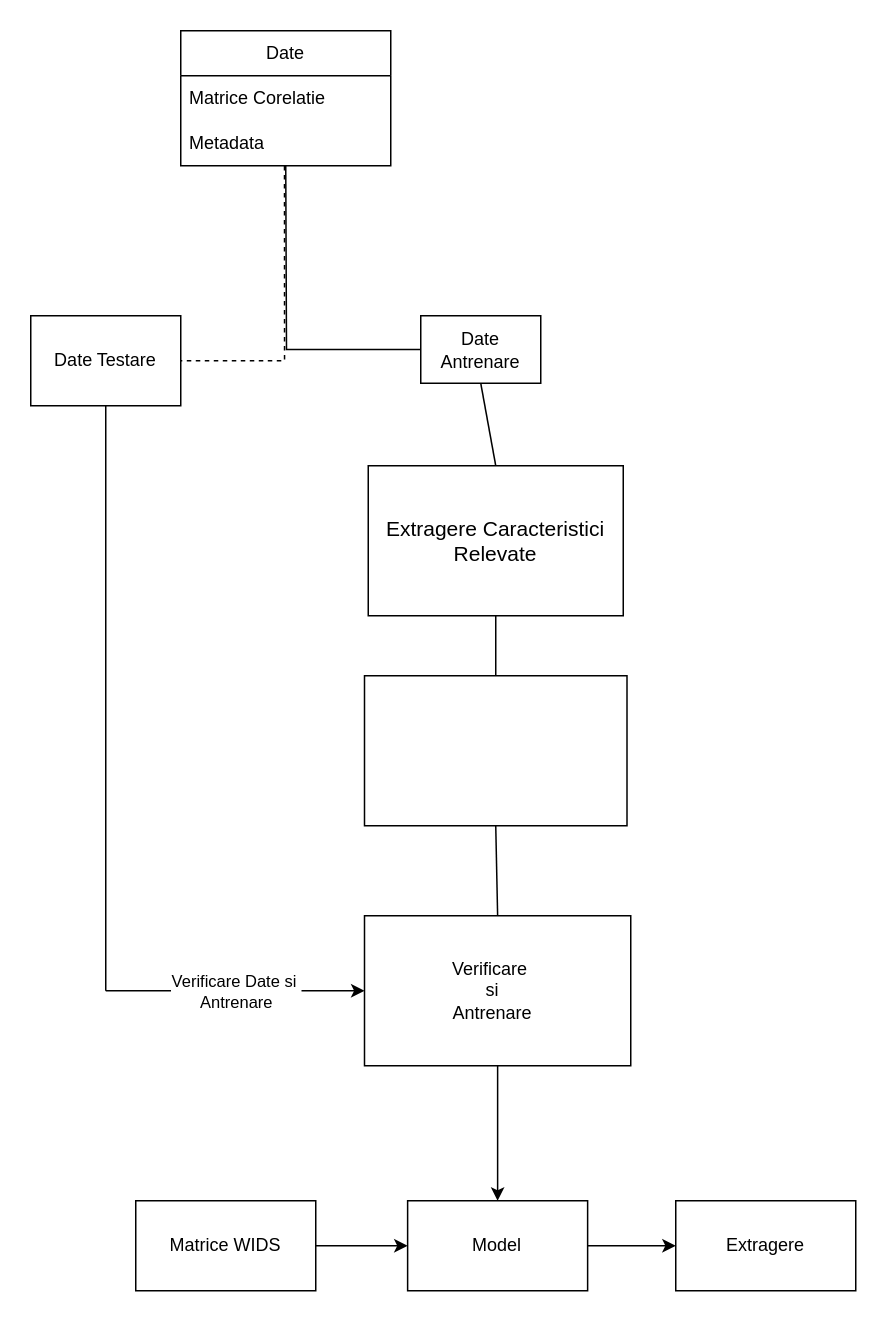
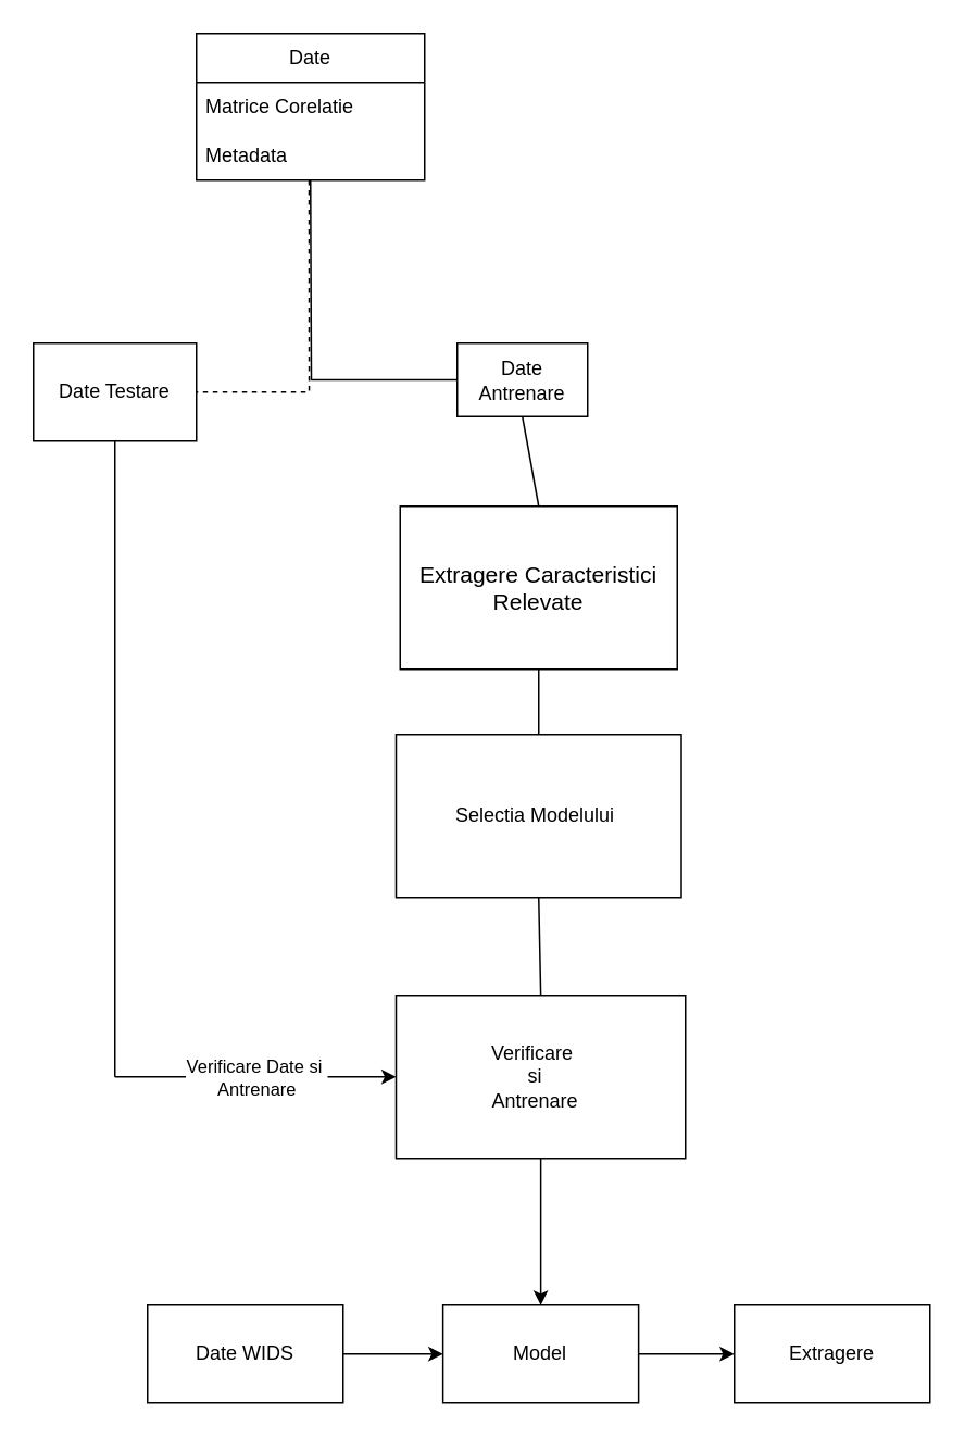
  <mxCell id="0" />
  <mxCell id="1" parent="0" />
  <mxCell id="2" value="Date" style="swimlane;fontStyle=0;childLayout=stackLayout;horizontal=1;startSize=30;horizontalStack=0;resizeParent=1;resizeParentMax=0;resizeLast=0;collapsible=1;marginBottom=0;whiteSpace=wrap;html=1;" vertex="1" parent="1"><mxGeometry x="120" y="20" width="140" height="90" as="geometry" /></mxCell>
  <mxCell id="3" value="Matrice Corelatie" style="text;strokeColor=none;fillColor=none;align=left;verticalAlign=middle;spacingLeft=4;spacingRight=4;overflow=hidden;points=[[0,0.5],[1,0.5]];portConstraint=eastwest;rotatable=0;whiteSpace=wrap;html=1;" vertex="1" parent="2"><mxGeometry y="30" width="140" height="30" as="geometry" /></mxCell>
  <mxCell id="4" value="Metadata" style="text;strokeColor=none;fillColor=none;align=left;verticalAlign=middle;spacingLeft=4;spacingRight=4;overflow=hidden;points=[[0,0.5],[1,0.5]];portConstraint=eastwest;rotatable=0;whiteSpace=wrap;html=1;" vertex="1" parent="2"><mxGeometry y="60" width="140" height="30" as="geometry" /></mxCell>
  <mxCell id="5" value="" style="rounded=0;whiteSpace=wrap;html=1;" vertex="1" parent="1"><mxGeometry x="245" y="310" width="170" height="100" as="geometry" /></mxCell>
  <mxCell id="6" value="&lt;span style=&quot;font-size: 14px;&quot;&gt;Extragere Caracteristici Relevate&lt;/span&gt;" style="text;html=1;strokeColor=none;fillColor=none;align=center;verticalAlign=middle;whiteSpace=wrap;rounded=0;" vertex="1" parent="1"><mxGeometry x="255" y="320" width="150" height="80" as="geometry" /></mxCell>
  <mxCell id="7" value="" style="edgeStyle=orthogonalEdgeStyle;sourcePerimeterSpacing=0;targetPerimeterSpacing=0;startArrow=none;endArrow=none;rounded=0;targetPortConstraint=eastwest;sourcePortConstraint=northsouth;curved=0;rounded=0;exitX=0.494;exitY=1.006;exitDx=0;exitDy=0;exitPerimeter=0;dashed=1;" edge="1" target="9" parent="1" source="4"><mxGeometry relative="1" as="geometry"><mxPoint x="170" y="130" as="sourcePoint" /></mxGeometry></mxCell>
  <mxCell id="8" value="" style="edgeStyle=orthogonalEdgeStyle;sourcePerimeterSpacing=0;targetPerimeterSpacing=0;startArrow=none;endArrow=none;rounded=0;targetPortConstraint=eastwest;sourcePortConstraint=northsouth;curved=0;rounded=0;" edge="1" target="10" parent="1"><mxGeometry relative="1" as="geometry"><mxPoint x="190" y="110" as="sourcePoint" /></mxGeometry></mxCell>
  <mxCell id="9" value="Date Testare" style="whiteSpace=wrap;html=1;align=center;verticalAlign=middle;treeFolding=1;treeMoving=1;" vertex="1" parent="1"><mxGeometry x="20" y="210" width="100" height="60" as="geometry" /></mxCell>
  <mxCell id="10" value="Date Antrenare" style="whiteSpace=wrap;html=1;align=center;verticalAlign=middle;treeFolding=1;treeMoving=1;" vertex="1" parent="1"><mxGeometry x="280" y="210" width="80" height="45" as="geometry" /></mxCell>
  <mxCell id="11" value="" style="endArrow=none;html=1;rounded=0;exitX=0.5;exitY=1;exitDx=0;exitDy=0;entryX=0.5;entryY=0;entryDx=0;entryDy=0;" edge="1" parent="1" source="10" target="5"><mxGeometry width="50" height="50" relative="1" as="geometry"><mxPoint x="540" y="265" as="sourcePoint" /><mxPoint x="590" y="215" as="targetPoint" /></mxGeometry></mxCell>
  <mxCell id="12" value="" style="rounded=0;whiteSpace=wrap;html=1;" vertex="1" parent="1"><mxGeometry x="242.5" y="450" width="175" height="100" as="geometry" /></mxCell>
+ <mxCell id="13" value="Selectia Modelului" style="text;html=1;strokeColor=none;fillColor=none;align=center;verticalAlign=middle;whiteSpace=wrap;rounded=0;" vertex="1" parent="1"><mxGeometry x="252.5" y="460" width="150" height="80" as="geometry" /></mxCell>
  <mxCell id="14" value="" style="endArrow=none;html=1;rounded=0;entryX=0.5;entryY=1;entryDx=0;entryDy=0;exitX=0.5;exitY=0;exitDx=0;exitDy=0;" edge="1" parent="1" source="12" target="5"><mxGeometry width="50" height="50" relative="1" as="geometry"><mxPoint x="130" y="460" as="sourcePoint" /><mxPoint x="180" y="410" as="targetPoint" /></mxGeometry></mxCell>
  <mxCell id="15" value="" style="endArrow=none;html=1;rounded=0;entryX=0.5;entryY=1;entryDx=0;entryDy=0;" edge="1" parent="1" target="9"><mxGeometry width="50" height="50" relative="1" as="geometry"><mxPoint x="70" y="660" as="sourcePoint" /><mxPoint x="180" y="330" as="targetPoint" /></mxGeometry></mxCell>
  <mxCell id="16" value="" style="endArrow=classic;html=1;rounded=0;entryX=0;entryY=0.5;entryDx=0;entryDy=0;" edge="1" parent="1" target="18"><mxGeometry relative="1" as="geometry"><mxPoint x="70" y="660" as="sourcePoint" /><mxPoint x="210" y="390" as="targetPoint" /></mxGeometry></mxCell>
  <mxCell id="17" value="Verificare Date si&amp;nbsp;&lt;br&gt;Antrenare" style="edgeLabel;resizable=0;html=1;align=center;verticalAlign=middle;" connectable="0" vertex="1" parent="16"><mxGeometry relative="1" as="geometry" /></mxCell>
  <mxCell id="18" value="" style="rounded=0;whiteSpace=wrap;html=1;" vertex="1" parent="1"><mxGeometry x="242.5" y="610" width="177.5" height="100" as="geometry" /></mxCell>
  <mxCell id="19" value="Verificare&amp;nbsp;&lt;br&gt;si&lt;br&gt;Antrenare" style="text;html=1;strokeColor=none;fillColor=none;align=center;verticalAlign=middle;whiteSpace=wrap;rounded=0;" vertex="1" parent="1"><mxGeometry x="252.5" y="620" width="150" height="80" as="geometry" /></mxCell>
  <mxCell id="20" value="" style="endArrow=none;html=1;rounded=0;entryX=0.5;entryY=1;entryDx=0;entryDy=0;exitX=0.5;exitY=0;exitDx=0;exitDy=0;" edge="1" parent="1" source="18" target="12"><mxGeometry width="50" height="50" relative="1" as="geometry"><mxPoint x="130" y="490" as="sourcePoint" /><mxPoint x="180" y="440" as="targetPoint" /></mxGeometry></mxCell>
  <mxCell id="21" value="" style="rounded=0;whiteSpace=wrap;html=1;" vertex="1" parent="1"><mxGeometry x="271.25" y="800" width="120" height="60" as="geometry" /></mxCell>
  <mxCell id="22" value="Model" style="text;html=1;strokeColor=none;fillColor=none;align=center;verticalAlign=middle;whiteSpace=wrap;rounded=0;" vertex="1" parent="1"><mxGeometry x="281.25" y="810" width="100" height="40" as="geometry" /></mxCell>
  <mxCell id="23" value="" style="endArrow=classic;html=1;rounded=0;exitX=0.5;exitY=1;exitDx=0;exitDy=0;entryX=0.5;entryY=0;entryDx=0;entryDy=0;" edge="1" parent="1" source="18" target="21"><mxGeometry width="50" height="50" relative="1" as="geometry"><mxPoint x="130" y="780" as="sourcePoint" /><mxPoint x="350" y="770" as="targetPoint" /></mxGeometry></mxCell>
  <mxCell id="24" value="" style="rounded=0;whiteSpace=wrap;html=1;" vertex="1" parent="1"><mxGeometry x="90" y="800" width="120" height="60" as="geometry" /></mxCell>
- <mxCell id="25" value="Matrice WIDS" style="text;html=1;strokeColor=none;fillColor=none;align=center;verticalAlign=middle;whiteSpace=wrap;rounded=0;" vertex="1" parent="1"><mxGeometry x="90" y="800" width="120" height="60" as="geometry" /></mxCell>
+ <mxCell id="25" value="Date WIDS" style="text;html=1;strokeColor=none;fillColor=none;align=center;verticalAlign=middle;whiteSpace=wrap;rounded=0;" vertex="1" parent="1"><mxGeometry x="90" y="800" width="120" height="60" as="geometry" /></mxCell>
  <mxCell id="26" value="" style="endArrow=classic;html=1;rounded=0;exitX=1;exitY=0.5;exitDx=0;exitDy=0;entryX=0;entryY=0.5;entryDx=0;entryDy=0;" edge="1" parent="1" source="25" target="21"><mxGeometry width="50" height="50" relative="1" as="geometry"><mxPoint x="280" y="850" as="sourcePoint" /><mxPoint x="330" y="800" as="targetPoint" /></mxGeometry></mxCell>
  <mxCell id="27" value="" style="rounded=0;whiteSpace=wrap;html=1;" vertex="1" parent="1"><mxGeometry x="450" y="800" width="120" height="60" as="geometry" /></mxCell>
  <mxCell id="28" value="" style="endArrow=classic;html=1;rounded=0;exitX=1;exitY=0.5;exitDx=0;exitDy=0;entryX=0;entryY=0.5;entryDx=0;entryDy=0;" edge="1" parent="1" source="21" target="27"><mxGeometry width="50" height="50" relative="1" as="geometry"><mxPoint x="280" y="850" as="sourcePoint" /><mxPoint x="330" y="800" as="targetPoint" /></mxGeometry></mxCell>
  <mxCell id="29" value="Extragere" style="text;html=1;strokeColor=none;fillColor=none;align=center;verticalAlign=middle;whiteSpace=wrap;rounded=0;" vertex="1" parent="1"><mxGeometry x="450" y="800" width="120" height="60" as="geometry" /></mxCell>
